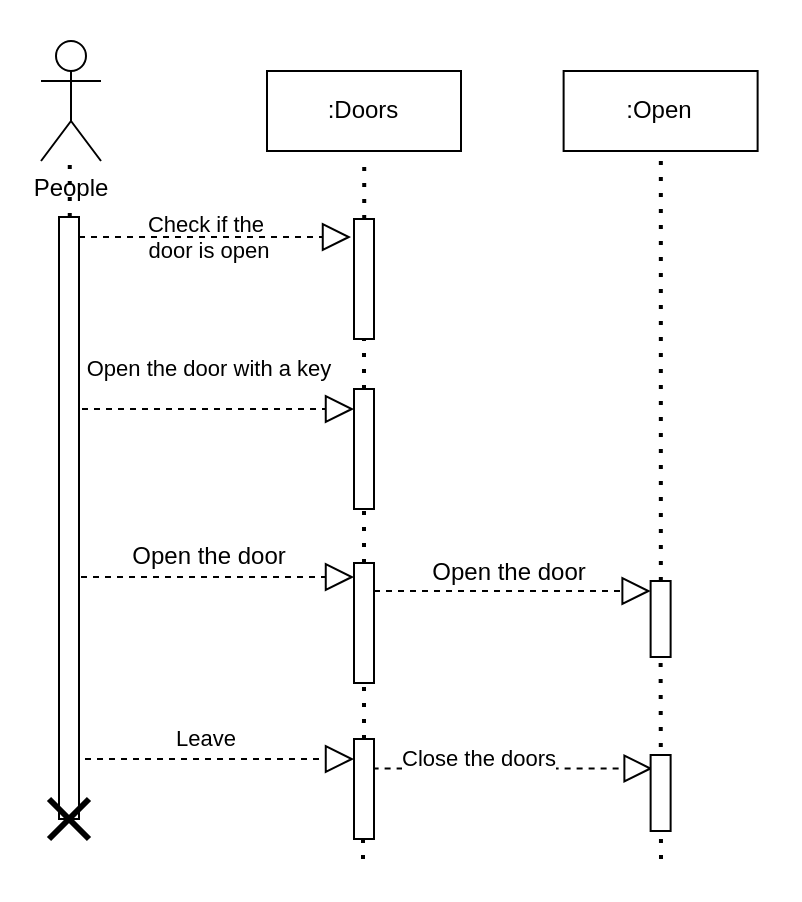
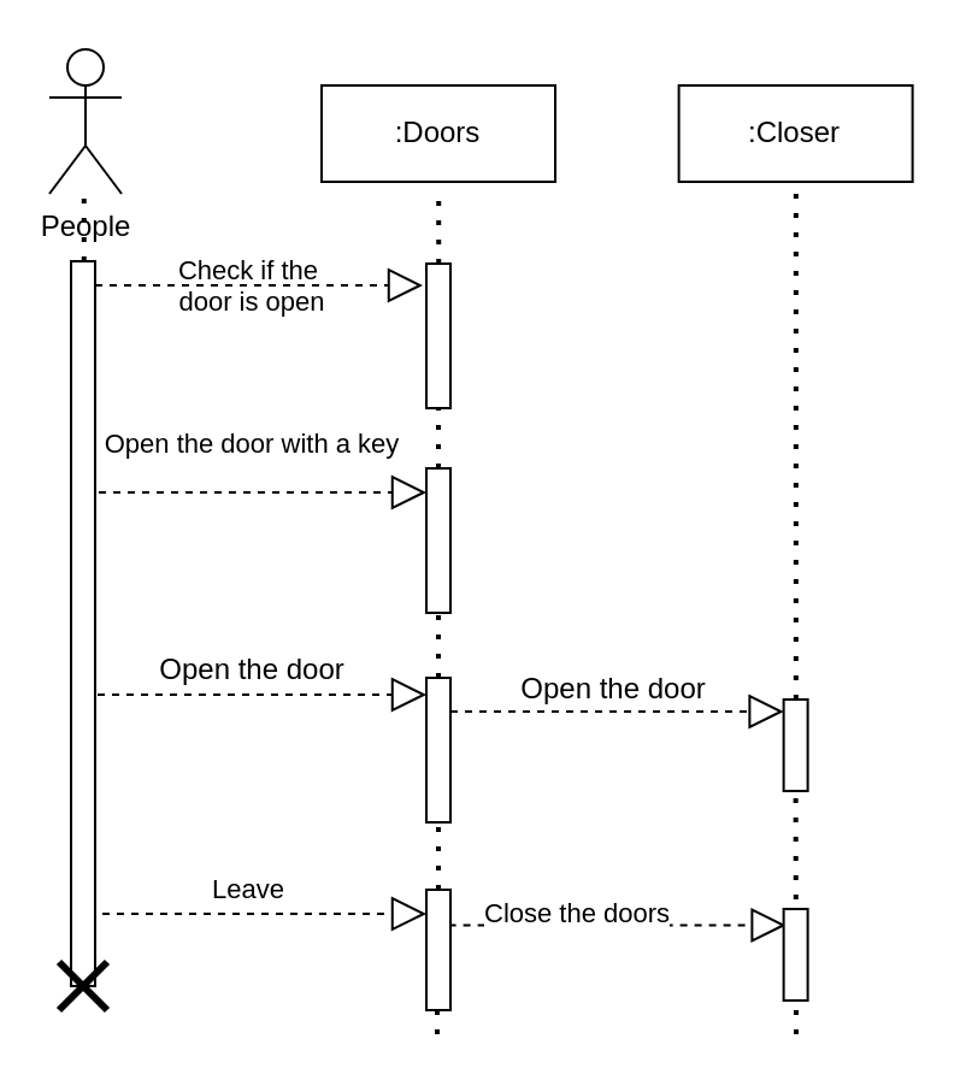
  <mxCell id="0" />
  <mxCell id="1" parent="0" />
  <mxCell id="2" value="" style="endArrow=block;dashed=1;endFill=0;endSize=12;html=1;rounded=0;" parent="1" edge="1"><mxGeometry width="160" relative="1" as="geometry"><mxPoint x="185.81" y="383.75" as="sourcePoint" /><mxPoint x="325.81" y="383.75" as="targetPoint" /></mxGeometry></mxCell>
  <mxCell id="3" value="" style="endArrow=none;dashed=1;html=1;dashPattern=1 3;strokeWidth=2;rounded=0;" parent="1" source="12" edge="1"><mxGeometry width="50" height="50" relative="1" as="geometry"><mxPoint x="34" y="489" as="sourcePoint" /><mxPoint x="34.38" y="79" as="targetPoint" /></mxGeometry></mxCell>
  <mxCell id="4" value="People" style="shape=umlActor;verticalLabelPosition=bottom;verticalAlign=top;html=1;" parent="1" vertex="1"><mxGeometry x="20" y="20" width="30" height="60" as="geometry" /></mxCell>
- <mxCell id="5" value=":Open" style="rounded=0;whiteSpace=wrap;html=1;" parent="1" vertex="1"><mxGeometry x="281.31" y="35" width="97" height="40" as="geometry" /></mxCell>
+ <mxCell id="5" value=":Closer" style="rounded=0;whiteSpace=wrap;html=1;" parent="1" vertex="1"><mxGeometry x="281.31" y="35" width="97" height="40" as="geometry" /></mxCell>
  <mxCell id="6" value=":Doors" style="rounded=0;whiteSpace=wrap;html=1;" parent="1" vertex="1"><mxGeometry x="133" y="35" width="97" height="40" as="geometry" /></mxCell>
  <mxCell id="7" value="" style="endArrow=none;dashed=1;html=1;dashPattern=1 3;strokeWidth=2;rounded=0;" parent="1" source="10" edge="1"><mxGeometry width="50" height="50" relative="1" as="geometry"><mxPoint x="181.23" y="490" as="sourcePoint" /><mxPoint x="181.61" y="80" as="targetPoint" /></mxGeometry></mxCell>
  <mxCell id="8" value="" style="endArrow=none;dashed=1;html=1;dashPattern=1 3;strokeWidth=2;rounded=0;" parent="1" source="18" edge="1"><mxGeometry width="50" height="50" relative="1" as="geometry"><mxPoint x="329.54" y="488" as="sourcePoint" /><mxPoint x="329.92" y="78" as="targetPoint" /></mxGeometry></mxCell>
  <mxCell id="9" value="" style="endArrow=none;dashed=1;html=1;dashPattern=1 3;strokeWidth=2;rounded=0;" parent="1" source="14" target="10" edge="1"><mxGeometry width="50" height="50" relative="1" as="geometry"><mxPoint x="181.23" y="490" as="sourcePoint" /><mxPoint x="181.61" y="80" as="targetPoint" /></mxGeometry></mxCell>
  <mxCell id="10" value="" style="html=1;points=[[0,0,0,0,5],[0,1,0,0,-5],[1,0,0,0,5],[1,1,0,0,-5]];perimeter=orthogonalPerimeter;outlineConnect=0;targetShapes=umlLifeline;portConstraint=eastwest;newEdgeStyle={&quot;curved&quot;:0,&quot;rounded&quot;:0};" parent="1" vertex="1"><mxGeometry x="176.5" y="109" width="10" height="60" as="geometry" /></mxCell>
  <mxCell id="11" value="" style="endArrow=none;dashed=1;html=1;dashPattern=1 3;strokeWidth=2;rounded=0;exitX=0.529;exitY=0.586;exitDx=0;exitDy=0;exitPerimeter=0;" parent="1" source="20" target="12" edge="1"><mxGeometry width="50" height="50" relative="1" as="geometry"><mxPoint x="34" y="419" as="sourcePoint" /><mxPoint x="34.38" y="79" as="targetPoint" /></mxGeometry></mxCell>
  <mxCell id="12" value="" style="html=1;points=[[0,0,0,0,5],[0,1,0,0,-5],[1,0,0,0,5],[1,1,0,0,-5]];perimeter=orthogonalPerimeter;outlineConnect=0;targetShapes=umlLifeline;portConstraint=eastwest;newEdgeStyle={&quot;curved&quot;:0,&quot;rounded&quot;:0};" parent="1" vertex="1"><mxGeometry x="29" y="108" width="10" height="301" as="geometry" /></mxCell>
  <mxCell id="13" value="" style="endArrow=none;dashed=1;html=1;dashPattern=1 3;strokeWidth=2;rounded=0;" parent="1" source="16" target="14" edge="1"><mxGeometry width="50" height="50" relative="1" as="geometry"><mxPoint x="181.23" y="490" as="sourcePoint" /><mxPoint x="181" y="169" as="targetPoint" /></mxGeometry></mxCell>
  <mxCell id="14" value="" style="html=1;points=[[0,0,0,0,5],[0,1,0,0,-5],[1,0,0,0,5],[1,1,0,0,-5]];perimeter=orthogonalPerimeter;outlineConnect=0;targetShapes=umlLifeline;portConstraint=eastwest;newEdgeStyle={&quot;curved&quot;:0,&quot;rounded&quot;:0};" parent="1" vertex="1"><mxGeometry x="176.5" y="194" width="10" height="60" as="geometry" /></mxCell>
  <mxCell id="15" value="" style="endArrow=none;dashed=1;html=1;dashPattern=1 3;strokeWidth=2;rounded=0;" parent="1" target="16" edge="1"><mxGeometry width="50" height="50" relative="1" as="geometry"><mxPoint x="181.5" y="369" as="sourcePoint" /><mxPoint x="181" y="254" as="targetPoint" /></mxGeometry></mxCell>
  <mxCell id="16" value="" style="html=1;points=[[0,0,0,0,5],[0,1,0,0,-5],[1,0,0,0,5],[1,1,0,0,-5]];perimeter=orthogonalPerimeter;outlineConnect=0;targetShapes=umlLifeline;portConstraint=eastwest;newEdgeStyle={&quot;curved&quot;:0,&quot;rounded&quot;:0};" parent="1" vertex="1"><mxGeometry x="176.5" y="281" width="10" height="60" as="geometry" /></mxCell>
  <mxCell id="17" value="" style="endArrow=none;dashed=1;html=1;dashPattern=1 3;strokeWidth=2;rounded=0;" parent="1" edge="1"><mxGeometry width="50" height="50" relative="1" as="geometry"><mxPoint x="330" y="429" as="sourcePoint" /><mxPoint x="329.81" y="328" as="targetPoint" /></mxGeometry></mxCell>
  <mxCell id="18" value="" style="html=1;points=[[0,0,0,0,5],[0,1,0,0,-5],[1,0,0,0,5],[1,1,0,0,-5]];perimeter=orthogonalPerimeter;outlineConnect=0;targetShapes=umlLifeline;portConstraint=eastwest;newEdgeStyle={&quot;curved&quot;:0,&quot;rounded&quot;:0};" parent="1" vertex="1"><mxGeometry x="324.81" y="290" width="10" height="38" as="geometry" /></mxCell>
  <mxCell id="19" value="" style="html=1;points=[[0,0,0,0,5],[0,1,0,0,-5],[1,0,0,0,5],[1,1,0,0,-5]];perimeter=orthogonalPerimeter;outlineConnect=0;targetShapes=umlLifeline;portConstraint=eastwest;newEdgeStyle={&quot;curved&quot;:0,&quot;rounded&quot;:0};" parent="1" vertex="1"><mxGeometry x="324.81" y="377" width="10" height="38" as="geometry" /></mxCell>
  <mxCell id="20" value="" style="shape=umlDestroy;whiteSpace=wrap;html=1;strokeWidth=3;targetShapes=umlLifeline;" parent="1" vertex="1"><mxGeometry x="24" y="399" width="20" height="20" as="geometry" /></mxCell>
  <mxCell id="21" value="" style="endArrow=none;dashed=1;html=1;dashPattern=1 3;strokeWidth=2;rounded=0;" parent="1" edge="1"><mxGeometry width="50" height="50" relative="1" as="geometry"><mxPoint x="181" y="429" as="sourcePoint" /><mxPoint x="181" y="409" as="targetPoint" /></mxGeometry></mxCell>
  <mxCell id="22" value="" style="html=1;points=[[0,0,0,0,5],[0,1,0,0,-5],[1,0,0,0,5],[1,1,0,0,-5]];perimeter=orthogonalPerimeter;outlineConnect=0;targetShapes=umlLifeline;portConstraint=eastwest;newEdgeStyle={&quot;curved&quot;:0,&quot;rounded&quot;:0};" parent="1" vertex="1"><mxGeometry x="176.5" y="369" width="10" height="50" as="geometry" /></mxCell>
  <mxCell id="23" value="" style="endArrow=block;dashed=1;endFill=0;endSize=12;html=1;rounded=0;" parent="1" target="22" edge="1"><mxGeometry width="160" relative="1" as="geometry"><mxPoint x="42" y="379" as="sourcePoint" /><mxPoint x="176" y="561" as="targetPoint" /></mxGeometry></mxCell>
  <mxCell id="24" value="&lt;span style=&quot;color: rgb(0, 0, 0); font-family: Helvetica; font-size: 11px; font-style: normal; font-variant-ligatures: normal; font-variant-caps: normal; font-weight: 400; letter-spacing: normal; orphans: 2; text-align: center; text-indent: 0px; text-transform: none; widows: 2; word-spacing: 0px; -webkit-text-stroke-width: 0px; white-space: nowrap; background-color: rgb(255, 255, 255); text-decoration-thickness: initial; text-decoration-style: initial; text-decoration-color: initial; float: none; display: inline !important;&quot;&gt;Leave&lt;/span&gt;" style="text;whiteSpace=wrap;html=1;" parent="1" vertex="1"><mxGeometry x="86" y="355" width="100" height="40" as="geometry" /></mxCell>
  <mxCell id="25" value="&lt;span style=&quot;color: rgb(0, 0, 0); font-family: Helvetica; font-size: 11px; font-style: normal; font-variant-ligatures: normal; font-variant-caps: normal; font-weight: 400; letter-spacing: normal; orphans: 2; text-align: center; text-indent: 0px; text-transform: none; widows: 2; word-spacing: 0px; -webkit-text-stroke-width: 0px; white-space: nowrap; background-color: rgb(255, 255, 255); text-decoration-thickness: initial; text-decoration-style: initial; text-decoration-color: initial; float: none; display: inline !important;&quot;&gt;Close the doors&lt;/span&gt;" style="text;whiteSpace=wrap;html=1;" parent="1" vertex="1"><mxGeometry x="199" y="365" width="100" height="40" as="geometry" /></mxCell>
  <mxCell id="26" value="" style="endArrow=block;dashed=1;endFill=0;endSize=12;html=1;rounded=0;" edge="1" parent="1" target="16"><mxGeometry width="160" relative="1" as="geometry"><mxPoint x="40" y="288" as="sourcePoint" /><mxPoint x="174" y="289" as="targetPoint" /></mxGeometry></mxCell>
  <mxCell id="27" value="Open the door" style="text;html=1;align=center;verticalAlign=middle;resizable=0;points=[];autosize=1;strokeColor=none;fillColor=none;" vertex="1" parent="1"><mxGeometry x="54" y="263" width="100" height="30" as="geometry" /></mxCell>
  <mxCell id="28" value="" style="endArrow=block;dashed=1;endFill=0;endSize=12;html=1;rounded=0;entryX=0;entryY=0;entryDx=0;entryDy=5;entryPerimeter=0;" edge="1" parent="1" target="18"><mxGeometry width="160" relative="1" as="geometry"><mxPoint x="186.5" y="295" as="sourcePoint" /><mxPoint x="324" y="299" as="targetPoint" /></mxGeometry></mxCell>
  <mxCell id="29" value="Open the door" style="text;html=1;align=center;verticalAlign=middle;resizable=0;points=[];autosize=1;strokeColor=none;fillColor=none;" vertex="1" parent="1"><mxGeometry x="204" y="271" width="100" height="30" as="geometry" /></mxCell>
  <mxCell id="30" value="&lt;span style=&quot;font-size: 11px; background-color: rgb(255, 255, 255);&quot;&gt;Open the door with a key&lt;/span&gt;" style="text;html=1;align=center;verticalAlign=middle;resizable=0;points=[];autosize=1;strokeColor=none;fillColor=none;" vertex="1" parent="1"><mxGeometry x="29" y="169" width="150" height="30" as="geometry" /></mxCell>
  <mxCell id="31" value="&lt;span style=&quot;font-size: 11px; background-color: rgb(255, 255, 255);&quot;&gt;Check if the&amp;nbsp;&lt;/span&gt;&lt;div style=&quot;font-size: 11px;&quot;&gt;door is open&lt;/div&gt;" style="text;html=1;align=center;verticalAlign=middle;resizable=0;points=[];autosize=1;strokeColor=none;fillColor=none;" vertex="1" parent="1"><mxGeometry x="64" y="98" width="80" height="40" as="geometry" /></mxCell>
  <mxCell id="32" value="" style="endArrow=block;dashed=1;endFill=0;endSize=12;html=1;rounded=0;" edge="1" parent="1"><mxGeometry width="160" relative="1" as="geometry"><mxPoint x="40.5" y="204" as="sourcePoint" /><mxPoint x="176.5" y="204" as="targetPoint" /></mxGeometry></mxCell>
  <mxCell id="33" value="" style="endArrow=block;dashed=1;endFill=0;endSize=12;html=1;rounded=0;" edge="1" parent="1"><mxGeometry width="160" relative="1" as="geometry"><mxPoint x="39" y="118" as="sourcePoint" /><mxPoint x="175" y="118" as="targetPoint" /></mxGeometry></mxCell>
